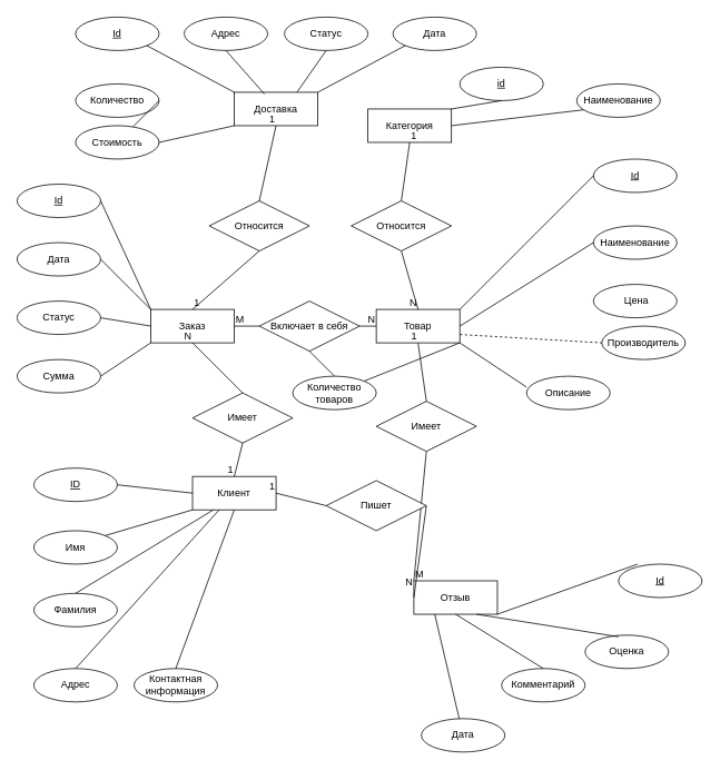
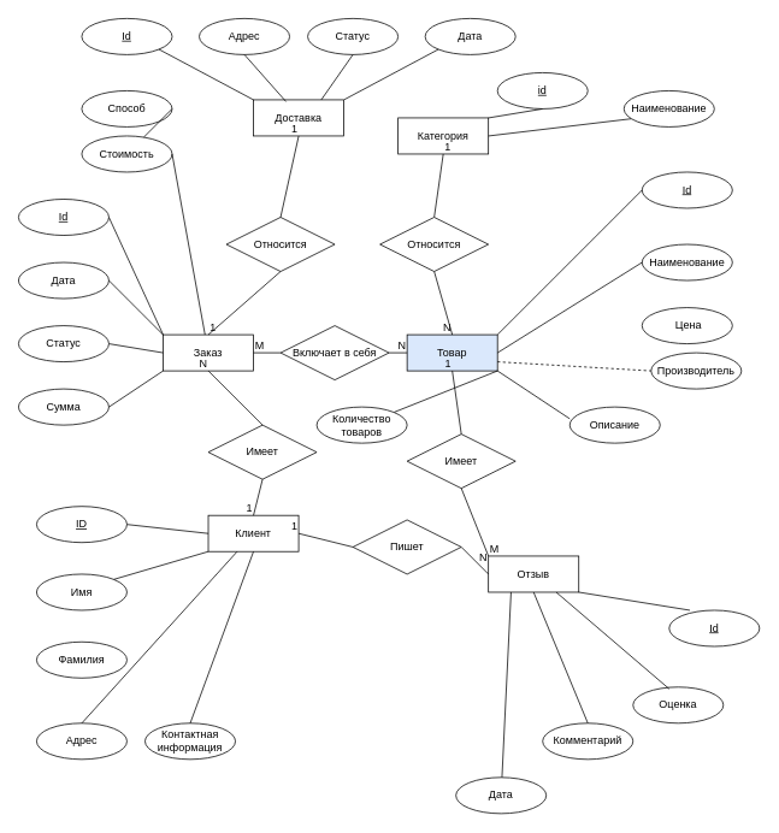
  <mxCell id="0" />
  <mxCell id="1" parent="0" />
- <mxCell id="2" value="&lt;div&gt;Товар&lt;/div&gt;" style="whiteSpace=wrap;html=1;align=center;" vertex="1" parent="1"><mxGeometry x="450" y="370" width="100" height="40" as="geometry" /></mxCell>
+ <mxCell id="2" value="&lt;div&gt;Товар&lt;/div&gt;" style="whiteSpace=wrap;html=1;align=center;fillColor=#dae8fc;" vertex="1" parent="1"><mxGeometry x="450" y="370" width="100" height="40" as="geometry" /></mxCell>
  <mxCell id="3" value="Id" style="ellipse;whiteSpace=wrap;html=1;align=center;fontStyle=4;" vertex="1" parent="1"><mxGeometry x="710" y="190" width="100" height="40" as="geometry" /></mxCell>
  <mxCell id="4" value="&amp;nbsp;Цена" style="ellipse;whiteSpace=wrap;html=1;align=center;" vertex="1" parent="1"><mxGeometry x="710" y="340" width="100" height="40" as="geometry" /></mxCell>
  <mxCell id="5" value="Наименование" style="ellipse;whiteSpace=wrap;html=1;align=center;" vertex="1" parent="1"><mxGeometry x="710" y="270" width="100" height="40" as="geometry" /></mxCell>
  <mxCell id="6" value="Производитель" style="ellipse;whiteSpace=wrap;html=1;align=center;" vertex="1" parent="1"><mxGeometry x="720" y="390" width="100" height="40" as="geometry" /></mxCell>
  <mxCell id="7" value="Описание" style="ellipse;whiteSpace=wrap;html=1;align=center;" vertex="1" parent="1"><mxGeometry x="630" y="450" width="100" height="40" as="geometry" /></mxCell>
  <mxCell id="8" value="" style="endArrow=none;html=1;rounded=0;entryX=0;entryY=0.5;entryDx=0;entryDy=0;exitX=1;exitY=0;exitDx=0;exitDy=0;" edge="1" parent="1" source="2" target="3"><mxGeometry relative="1" as="geometry"><mxPoint x="420" y="300" as="sourcePoint" /><mxPoint x="580" y="300" as="targetPoint" /></mxGeometry></mxCell>
  <mxCell id="9" value="" style="endArrow=none;html=1;rounded=0;entryX=0;entryY=0.5;entryDx=0;entryDy=0;exitX=1;exitY=0.5;exitDx=0;exitDy=0;" edge="1" parent="1" source="2" target="5"><mxGeometry relative="1" as="geometry"><mxPoint x="420" y="300" as="sourcePoint" /><mxPoint x="580" y="300" as="targetPoint" /></mxGeometry></mxCell>
  <mxCell id="10" value="" style="endArrow=none;html=1;rounded=0;exitX=1;exitY=1;exitDx=0;exitDy=0;" edge="1" parent="1" source="2" target="91"><mxGeometry relative="1" as="geometry"><mxPoint x="420" y="300" as="sourcePoint" /><mxPoint x="580" y="300" as="targetPoint" /></mxGeometry></mxCell>
  <mxCell id="11" value="" style="endArrow=none;html=1;rounded=0;entryX=0;entryY=0.325;entryDx=0;entryDy=0;entryPerimeter=0;exitX=1;exitY=1;exitDx=0;exitDy=0;" edge="1" parent="1" source="2" target="7"><mxGeometry relative="1" as="geometry"><mxPoint x="420" y="300" as="sourcePoint" /><mxPoint x="580" y="300" as="targetPoint" /></mxGeometry></mxCell>
  <mxCell id="12" value="" style="endArrow=none;html=1;rounded=0;entryX=0;entryY=0.5;entryDx=0;entryDy=0;exitX=1;exitY=0.75;exitDx=0;exitDy=0;dashed=1;" edge="1" parent="1" source="2" target="6"><mxGeometry relative="1" as="geometry"><mxPoint x="420" y="300" as="sourcePoint" /><mxPoint x="580" y="300" as="targetPoint" /></mxGeometry></mxCell>
  <mxCell id="13" value="Категория" style="whiteSpace=wrap;html=1;align=center;" vertex="1" parent="1"><mxGeometry x="440" y="130" width="100" height="40" as="geometry" /></mxCell>
  <mxCell id="14" value="Заказ" style="whiteSpace=wrap;html=1;align=center;" vertex="1" parent="1"><mxGeometry x="180" y="370" width="100" height="40" as="geometry" /></mxCell>
  <mxCell id="15" value="Клиент" style="whiteSpace=wrap;html=1;align=center;" vertex="1" parent="1"><mxGeometry x="230" y="570" width="100" height="40" as="geometry" /></mxCell>
  <mxCell id="16" value="Доставка" style="whiteSpace=wrap;html=1;align=center;" vertex="1" parent="1"><mxGeometry x="280" y="110" width="100" height="40" as="geometry" /></mxCell>
- <mxCell id="17" value="Отзыв" style="whiteSpace=wrap;html=1;align=center;" vertex="1" parent="1"><mxGeometry x="495" y="695" width="100" height="40" as="geometry" /></mxCell>
+ <mxCell id="17" value="Отзыв" style="whiteSpace=wrap;html=1;align=center;" vertex="1" parent="1"><mxGeometry x="540" y="615" width="100" height="40" as="geometry" /></mxCell>
  <mxCell id="18" value="" style="endArrow=none;html=1;rounded=0;entryX=0.5;entryY=0;entryDx=0;entryDy=0;exitX=0.5;exitY=1;exitDx=0;exitDy=0;" edge="1" parent="1" source="13" target="79"><mxGeometry relative="1" as="geometry"><mxPoint x="470" y="280" as="sourcePoint" /><mxPoint x="580" y="300" as="targetPoint" /></mxGeometry></mxCell>
  <mxCell id="19" value="1" style="resizable=0;html=1;whiteSpace=wrap;align=left;verticalAlign=bottom;" connectable="0" vertex="1" parent="18"><mxGeometry x="-1" relative="1" as="geometry" /></mxCell>
  <mxCell id="20" value="" style="endArrow=none;html=1;rounded=0;exitX=1;exitY=0.5;exitDx=0;exitDy=0;entryX=0;entryY=0.5;entryDx=0;entryDy=0;" edge="1" parent="1" source="14" target="88"><mxGeometry relative="1" as="geometry"><mxPoint x="420" y="240" as="sourcePoint" /><mxPoint x="580" y="240" as="targetPoint" /></mxGeometry></mxCell>
  <mxCell id="21" value="M" style="resizable=0;html=1;whiteSpace=wrap;align=left;verticalAlign=bottom;" connectable="0" vertex="1" parent="20"><mxGeometry x="-1" relative="1" as="geometry" /></mxCell>
  <mxCell id="22" value="" style="endArrow=none;html=1;rounded=0;exitX=0.5;exitY=0;exitDx=0;exitDy=0;entryX=0.5;entryY=1;entryDx=0;entryDy=0;" edge="1" parent="1" source="14" target="85"><mxGeometry relative="1" as="geometry"><mxPoint x="420" y="240" as="sourcePoint" /><mxPoint x="330" y="280" as="targetPoint" /></mxGeometry></mxCell>
  <mxCell id="23" value="1" style="resizable=0;html=1;whiteSpace=wrap;align=left;verticalAlign=bottom;" connectable="0" vertex="1" parent="22"><mxGeometry x="-1" relative="1" as="geometry" /></mxCell>
  <mxCell id="24" value="" style="resizable=0;html=1;whiteSpace=wrap;align=right;verticalAlign=bottom;" connectable="0" vertex="1" parent="22"><mxGeometry x="1" relative="1" as="geometry" /></mxCell>
  <mxCell id="25" value="" style="endArrow=none;html=1;rounded=0;entryX=0.5;entryY=0;entryDx=0;entryDy=0;exitX=0.5;exitY=1;exitDx=0;exitDy=0;" edge="1" parent="1" source="82" target="15"><mxGeometry relative="1" as="geometry"><mxPoint x="300" y="510" as="sourcePoint" /><mxPoint x="580" y="240" as="targetPoint" /></mxGeometry></mxCell>
  <mxCell id="26" value="1" style="resizable=0;html=1;whiteSpace=wrap;align=right;verticalAlign=bottom;" connectable="0" vertex="1" parent="25"><mxGeometry x="1" relative="1" as="geometry" /></mxCell>
  <mxCell id="27" value="" style="endArrow=none;html=1;rounded=0;exitX=0;exitY=0;exitDx=0;exitDy=0;entryX=0.5;entryY=1;entryDx=0;entryDy=0;" edge="1" parent="1" source="17" target="76"><mxGeometry relative="1" as="geometry"><mxPoint x="490" y="490" as="sourcePoint" /><mxPoint x="510" y="550" as="targetPoint" /></mxGeometry></mxCell>
  <mxCell id="28" value="M" style="resizable=0;html=1;whiteSpace=wrap;align=left;verticalAlign=bottom;" connectable="0" vertex="1" parent="27"><mxGeometry x="-1" relative="1" as="geometry" /></mxCell>
  <mxCell id="29" value="" style="endArrow=none;html=1;rounded=0;exitX=1;exitY=0.5;exitDx=0;exitDy=0;entryX=0;entryY=0.5;entryDx=0;entryDy=0;" edge="1" parent="1" source="73" target="17"><mxGeometry relative="1" as="geometry"><mxPoint x="420" y="300" as="sourcePoint" /><mxPoint x="380" y="610" as="targetPoint" /></mxGeometry></mxCell>
  <mxCell id="30" value="N" style="resizable=0;html=1;whiteSpace=wrap;align=right;verticalAlign=bottom;" connectable="0" vertex="1" parent="29"><mxGeometry x="1" relative="1" as="geometry"><mxPoint y="-10" as="offset" /></mxGeometry></mxCell>
  <mxCell id="31" value="Наименование" style="ellipse;whiteSpace=wrap;html=1;align=center;" vertex="1" parent="1"><mxGeometry x="690" y="100" width="100" height="40" as="geometry" /></mxCell>
  <mxCell id="32" value="id" style="ellipse;whiteSpace=wrap;html=1;align=center;fontStyle=4;" vertex="1" parent="1"><mxGeometry x="550" y="80" width="100" height="40" as="geometry" /></mxCell>
  <mxCell id="33" value="" style="endArrow=none;html=1;rounded=0;exitX=0.5;exitY=1;exitDx=0;exitDy=0;entryX=1;entryY=0;entryDx=0;entryDy=0;" edge="1" parent="1" source="32" target="13"><mxGeometry relative="1" as="geometry"><mxPoint x="420" y="300" as="sourcePoint" /><mxPoint x="580" y="300" as="targetPoint" /></mxGeometry></mxCell>
  <mxCell id="34" value="" style="endArrow=none;html=1;rounded=0;entryX=0.08;entryY=0.775;entryDx=0;entryDy=0;entryPerimeter=0;exitX=1;exitY=0.5;exitDx=0;exitDy=0;" edge="1" parent="1" source="13" target="31"><mxGeometry relative="1" as="geometry"><mxPoint x="420" y="300" as="sourcePoint" /><mxPoint x="580" y="300" as="targetPoint" /></mxGeometry></mxCell>
  <mxCell id="35" value="Id" style="ellipse;whiteSpace=wrap;html=1;align=center;fontStyle=4;" vertex="1" parent="1"><mxGeometry x="20" y="220" width="100" height="40" as="geometry" /></mxCell>
  <mxCell id="36" value="Дата" style="ellipse;whiteSpace=wrap;html=1;align=center;" vertex="1" parent="1"><mxGeometry x="20" y="290" width="100" height="40" as="geometry" /></mxCell>
  <mxCell id="37" value="Статус" style="ellipse;whiteSpace=wrap;html=1;align=center;" vertex="1" parent="1"><mxGeometry x="20" y="360" width="100" height="40" as="geometry" /></mxCell>
  <mxCell id="38" value="Сумма" style="ellipse;whiteSpace=wrap;html=1;align=center;" vertex="1" parent="1"><mxGeometry x="20" y="430" width="100" height="40" as="geometry" /></mxCell>
  <mxCell id="39" value="" style="endArrow=none;html=1;rounded=0;exitX=1;exitY=0.5;exitDx=0;exitDy=0;entryX=0;entryY=0;entryDx=0;entryDy=0;" edge="1" parent="1" source="35" target="14"><mxGeometry relative="1" as="geometry"><mxPoint x="420" y="300" as="sourcePoint" /><mxPoint x="580" y="300" as="targetPoint" /></mxGeometry></mxCell>
  <mxCell id="40" value="" style="endArrow=none;html=1;rounded=0;exitX=1;exitY=0.5;exitDx=0;exitDy=0;entryX=0;entryY=0;entryDx=0;entryDy=0;" edge="1" parent="1" source="36" target="14"><mxGeometry relative="1" as="geometry"><mxPoint x="420" y="300" as="sourcePoint" /><mxPoint x="580" y="300" as="targetPoint" /></mxGeometry></mxCell>
  <mxCell id="41" value="" style="endArrow=none;html=1;rounded=0;exitX=1;exitY=0.5;exitDx=0;exitDy=0;entryX=0;entryY=0.5;entryDx=0;entryDy=0;" edge="1" parent="1" source="37" target="14"><mxGeometry relative="1" as="geometry"><mxPoint x="420" y="300" as="sourcePoint" /><mxPoint x="580" y="300" as="targetPoint" /></mxGeometry></mxCell>
  <mxCell id="42" value="" style="endArrow=none;html=1;rounded=0;exitX=1;exitY=0.5;exitDx=0;exitDy=0;entryX=0;entryY=1;entryDx=0;entryDy=0;" edge="1" parent="1" source="38" target="14"><mxGeometry relative="1" as="geometry"><mxPoint x="420" y="300" as="sourcePoint" /><mxPoint x="580" y="300" as="targetPoint" /></mxGeometry></mxCell>
  <mxCell id="43" value="ID" style="ellipse;whiteSpace=wrap;html=1;align=center;fontStyle=4;" vertex="1" parent="1"><mxGeometry x="40" y="560" width="100" height="40" as="geometry" /></mxCell>
  <mxCell id="44" value="Имя" style="ellipse;whiteSpace=wrap;html=1;align=center;" vertex="1" parent="1"><mxGeometry x="40" y="635" width="100" height="40" as="geometry" /></mxCell>
  <mxCell id="45" value="Фамилия" style="ellipse;whiteSpace=wrap;html=1;align=center;" vertex="1" parent="1"><mxGeometry x="40" y="710" width="100" height="40" as="geometry" /></mxCell>
  <mxCell id="46" value="Адрес" style="ellipse;whiteSpace=wrap;html=1;align=center;" vertex="1" parent="1"><mxGeometry x="40" y="800" width="100" height="40" as="geometry" /></mxCell>
  <mxCell id="47" value="Контактная информация" style="ellipse;whiteSpace=wrap;html=1;align=center;" vertex="1" parent="1"><mxGeometry x="160" y="800" width="100" height="40" as="geometry" /></mxCell>
  <mxCell id="48" value="" style="endArrow=none;html=1;rounded=0;exitX=1;exitY=0.5;exitDx=0;exitDy=0;entryX=0;entryY=0.5;entryDx=0;entryDy=0;" edge="1" parent="1" source="43" target="15"><mxGeometry relative="1" as="geometry"><mxPoint x="420" y="510" as="sourcePoint" /><mxPoint x="580" y="510" as="targetPoint" /></mxGeometry></mxCell>
  <mxCell id="49" value="" style="endArrow=none;html=1;rounded=0;exitX=1;exitY=0;exitDx=0;exitDy=0;entryX=0;entryY=1;entryDx=0;entryDy=0;" edge="1" parent="1" source="44" target="15"><mxGeometry relative="1" as="geometry"><mxPoint x="420" y="510" as="sourcePoint" /><mxPoint x="580" y="510" as="targetPoint" /></mxGeometry></mxCell>
- <mxCell id="50" value="" style="endArrow=none;html=1;rounded=0;exitX=0.5;exitY=0;exitDx=0;exitDy=0;entryX=0.25;entryY=1;entryDx=0;entryDy=0;" edge="1" parent="1" source="45" target="15"><mxGeometry relative="1" as="geometry"><mxPoint x="420" y="510" as="sourcePoint" /><mxPoint x="580" y="510" as="targetPoint" /></mxGeometry></mxCell>
  <mxCell id="51" value="" style="endArrow=none;html=1;rounded=0;exitX=0.5;exitY=0;exitDx=0;exitDy=0;" edge="1" parent="1" source="46" target="15"><mxGeometry relative="1" as="geometry"><mxPoint x="420" y="510" as="sourcePoint" /><mxPoint x="580" y="510" as="targetPoint" /></mxGeometry></mxCell>
  <mxCell id="52" value="" style="endArrow=none;html=1;rounded=0;entryX=0.5;entryY=0;entryDx=0;entryDy=0;exitX=0.5;exitY=1;exitDx=0;exitDy=0;" edge="1" parent="1" source="15" target="47"><mxGeometry relative="1" as="geometry"><mxPoint x="420" y="510" as="sourcePoint" /><mxPoint x="580" y="510" as="targetPoint" /></mxGeometry></mxCell>
  <mxCell id="53" value="Оценка" style="ellipse;whiteSpace=wrap;html=1;align=center;" vertex="1" parent="1"><mxGeometry x="700" y="760" width="100" height="40" as="geometry" /></mxCell>
  <mxCell id="54" value="Комментарий" style="ellipse;whiteSpace=wrap;html=1;align=center;" vertex="1" parent="1"><mxGeometry x="600" y="800" width="100" height="40" as="geometry" /></mxCell>
  <mxCell id="55" value="Дата" style="ellipse;whiteSpace=wrap;html=1;align=center;" vertex="1" parent="1"><mxGeometry x="504" y="860" width="100" height="40" as="geometry" /></mxCell>
  <mxCell id="56" value="" style="endArrow=none;html=1;rounded=0;entryX=0.23;entryY=0;entryDx=0;entryDy=0;exitX=1;exitY=1;exitDx=0;exitDy=0;entryPerimeter=0;" edge="1" parent="1" source="17" target="57"><mxGeometry relative="1" as="geometry"><mxPoint x="420" y="510" as="sourcePoint" /><mxPoint x="654.645" y="665.858" as="targetPoint" /></mxGeometry></mxCell>
  <mxCell id="57" value="Id" style="ellipse;whiteSpace=wrap;html=1;align=center;fontStyle=4;" vertex="1" parent="1"><mxGeometry x="740" y="675" width="100" height="40" as="geometry" /></mxCell>
  <mxCell id="58" value="" style="endArrow=none;html=1;rounded=0;entryX=0.75;entryY=1;entryDx=0;entryDy=0;exitX=0.4;exitY=0.05;exitDx=0;exitDy=0;exitPerimeter=0;" edge="1" parent="1" source="53" target="17"><mxGeometry relative="1" as="geometry"><mxPoint x="420" y="510" as="sourcePoint" /><mxPoint x="580" y="510" as="targetPoint" /></mxGeometry></mxCell>
  <mxCell id="59" value="" style="endArrow=none;html=1;rounded=0;entryX=0.5;entryY=1;entryDx=0;entryDy=0;exitX=0.5;exitY=0;exitDx=0;exitDy=0;" edge="1" parent="1" source="54" target="17"><mxGeometry relative="1" as="geometry"><mxPoint x="420" y="510" as="sourcePoint" /><mxPoint x="580" y="510" as="targetPoint" /></mxGeometry></mxCell>
  <mxCell id="60" value="" style="endArrow=none;html=1;rounded=0;exitX=0.25;exitY=1;exitDx=0;exitDy=0;" edge="1" parent="1" source="17" target="55"><mxGeometry relative="1" as="geometry"><mxPoint x="420" y="510" as="sourcePoint" /><mxPoint x="580" y="510" as="targetPoint" /></mxGeometry></mxCell>
- <mxCell id="61" value="Количество" style="ellipse;whiteSpace=wrap;html=1;align=center;" vertex="1" parent="1"><mxGeometry y="100" width="100" height="40" as="geometry" x="90" /></mxCell>
+ <mxCell id="61" value="Способ" style="ellipse;whiteSpace=wrap;html=1;align=center;" vertex="1" parent="1"><mxGeometry y="100" width="100" height="40" as="geometry" x="90" /></mxCell>
  <mxCell id="62" value="Стоимость" style="ellipse;whiteSpace=wrap;html=1;align=center;" vertex="1" parent="1"><mxGeometry y="150" width="100" height="40" as="geometry" x="90" /></mxCell>
  <mxCell id="63" value="Id" style="ellipse;whiteSpace=wrap;html=1;align=center;fontStyle=4;" vertex="1" parent="1"><mxGeometry y="20" width="100" height="40" as="geometry" x="90" /></mxCell>
  <mxCell id="64" value="Адрес" style="ellipse;whiteSpace=wrap;html=1;align=center;" vertex="1" parent="1"><mxGeometry x="220" y="20" width="100" height="40" as="geometry" /></mxCell>
  <mxCell id="65" value="Статус" style="ellipse;whiteSpace=wrap;html=1;align=center;" vertex="1" parent="1"><mxGeometry x="340" y="20" width="100" height="40" as="geometry" /></mxCell>
  <mxCell id="66" value="" style="endArrow=none;html=1;rounded=0;exitX=1;exitY=1;exitDx=0;exitDy=0;entryX=0;entryY=0;entryDx=0;entryDy=0;" edge="1" parent="1" source="63" target="16"><mxGeometry relative="1" as="geometry"><mxPoint x="420" y="350" as="sourcePoint" /><mxPoint x="580" y="350" as="targetPoint" /></mxGeometry></mxCell>
  <mxCell id="67" value="" style="endArrow=none;html=1;rounded=0;exitX=0.5;exitY=1;exitDx=0;exitDy=0;entryX=0.36;entryY=0.05;entryDx=0;entryDy=0;entryPerimeter=0;" edge="1" parent="1" source="64" target="16"><mxGeometry relative="1" as="geometry"><mxPoint x="420" y="350" as="sourcePoint" /><mxPoint x="580" y="350" as="targetPoint" /></mxGeometry></mxCell>
  <mxCell id="68" value="" style="endArrow=none;html=1;rounded=0;exitX=0.5;exitY=1;exitDx=0;exitDy=0;entryX=0.75;entryY=0;entryDx=0;entryDy=0;" edge="1" parent="1" source="65" target="16"><mxGeometry relative="1" as="geometry"><mxPoint x="420" y="350" as="sourcePoint" /><mxPoint x="580" y="350" as="targetPoint" /></mxGeometry></mxCell>
  <mxCell id="69" value="" style="endArrow=none;html=1;rounded=0;exitX=1;exitY=0.5;exitDx=0;exitDy=0;" edge="1" parent="1" source="61" target="62"><mxGeometry relative="1" as="geometry"><mxPoint x="420" y="350" as="sourcePoint" /><mxPoint x="580" y="350" as="targetPoint" /></mxGeometry></mxCell>
- <mxCell id="70" value="" style="endArrow=none;html=1;rounded=0;exitX=1;exitY=0.5;exitDx=0;exitDy=0;entryX=0;entryY=1;entryDx=0;entryDy=0;" edge="1" parent="1" source="62" target="16"><mxGeometry relative="1" as="geometry"><mxPoint x="420" y="350" as="sourcePoint" /><mxPoint x="580" y="350" as="targetPoint" /></mxGeometry></mxCell>
+ <mxCell id="70" value="" style="endArrow=none;html=1;rounded=0;exitX=1;exitY=0.5;exitDx=0;exitDy=0;" edge="1" parent="1" source="62" target="14"><mxGeometry relative="1" as="geometry"><mxPoint x="420" y="350" as="sourcePoint" /><mxPoint x="580" y="350" as="targetPoint" /></mxGeometry></mxCell>
  <mxCell id="71" value="Дата" style="ellipse;whiteSpace=wrap;html=1;align=center;" vertex="1" parent="1"><mxGeometry x="470" y="20" width="100" height="40" as="geometry" /></mxCell>
  <mxCell id="72" value="" style="endArrow=none;html=1;rounded=0;entryX=0;entryY=1;entryDx=0;entryDy=0;exitX=1;exitY=0;exitDx=0;exitDy=0;" edge="1" parent="1" source="16" target="71"><mxGeometry relative="1" as="geometry"><mxPoint x="420" y="350" as="sourcePoint" /><mxPoint x="580" y="350" as="targetPoint" /></mxGeometry></mxCell>
  <mxCell id="73" value="Пишет" style="shape=rhombus;perimeter=rhombusPerimeter;whiteSpace=wrap;html=1;align=center;" vertex="1" parent="1"><mxGeometry x="390" y="575" width="120" height="60" as="geometry" /></mxCell>
  <mxCell id="74" value="" style="endArrow=none;html=1;rounded=0;entryX=1;entryY=0.5;entryDx=0;entryDy=0;exitX=0;exitY=0.5;exitDx=0;exitDy=0;" edge="1" parent="1" source="73" target="15"><mxGeometry relative="1" as="geometry"><mxPoint x="420" y="530" as="sourcePoint" /><mxPoint x="580" y="530" as="targetPoint" /></mxGeometry></mxCell>
  <mxCell id="75" value="1" style="resizable=0;html=1;whiteSpace=wrap;align=right;verticalAlign=bottom;" connectable="0" vertex="1" parent="74"><mxGeometry x="1" relative="1" as="geometry" /></mxCell>
  <mxCell id="76" value="Имеет" style="shape=rhombus;perimeter=rhombusPerimeter;whiteSpace=wrap;html=1;align=center;" vertex="1" parent="1"><mxGeometry x="450" y="480" width="120" height="60" as="geometry" /></mxCell>
  <mxCell id="77" value="" style="endArrow=none;html=1;rounded=0;entryX=0.5;entryY=1;entryDx=0;entryDy=0;exitX=0.5;exitY=0;exitDx=0;exitDy=0;" edge="1" parent="1" source="76" target="2"><mxGeometry relative="1" as="geometry"><mxPoint x="420" y="530" as="sourcePoint" /><mxPoint x="580" y="530" as="targetPoint" /></mxGeometry></mxCell>
  <mxCell id="78" value="1" style="resizable=0;html=1;whiteSpace=wrap;align=right;verticalAlign=bottom;" connectable="0" vertex="1" parent="77"><mxGeometry x="1" relative="1" as="geometry" /></mxCell>
  <mxCell id="79" value="Относится" style="shape=rhombus;perimeter=rhombusPerimeter;whiteSpace=wrap;html=1;align=center;" vertex="1" parent="1"><mxGeometry x="420" y="240" width="120" height="60" as="geometry" /></mxCell>
  <mxCell id="80" value="" style="endArrow=none;html=1;rounded=0;entryX=0.5;entryY=0;entryDx=0;entryDy=0;exitX=0.5;exitY=1;exitDx=0;exitDy=0;" edge="1" parent="1" source="79" target="2"><mxGeometry relative="1" as="geometry"><mxPoint x="420" y="410" as="sourcePoint" /><mxPoint x="580" y="410" as="targetPoint" /></mxGeometry></mxCell>
  <mxCell id="81" value="N" style="resizable=0;html=1;whiteSpace=wrap;align=right;verticalAlign=bottom;" connectable="0" vertex="1" parent="80"><mxGeometry x="1" relative="1" as="geometry" /></mxCell>
  <mxCell id="82" value="Имеет" style="shape=rhombus;perimeter=rhombusPerimeter;whiteSpace=wrap;html=1;align=center;" vertex="1" parent="1"><mxGeometry x="230" y="470" width="120" height="60" as="geometry" /></mxCell>
  <mxCell id="83" value="" style="endArrow=none;html=1;rounded=0;entryX=0.5;entryY=1;entryDx=0;entryDy=0;exitX=0.5;exitY=0;exitDx=0;exitDy=0;" edge="1" parent="1" source="82" target="14"><mxGeometry relative="1" as="geometry"><mxPoint x="420" y="440" as="sourcePoint" /><mxPoint x="580" y="440" as="targetPoint" /></mxGeometry></mxCell>
  <mxCell id="84" value="N" style="resizable=0;html=1;whiteSpace=wrap;align=right;verticalAlign=bottom;" connectable="0" vertex="1" parent="83"><mxGeometry x="1" relative="1" as="geometry" /></mxCell>
  <mxCell id="85" value="Относится" style="shape=rhombus;perimeter=rhombusPerimeter;whiteSpace=wrap;html=1;align=center;" vertex="1" parent="1"><mxGeometry x="250" y="240" width="120" height="60" as="geometry" /></mxCell>
  <mxCell id="86" value="" style="endArrow=none;html=1;rounded=0;entryX=0.5;entryY=1;entryDx=0;entryDy=0;exitX=0.5;exitY=0;exitDx=0;exitDy=0;" edge="1" parent="1" source="85" target="16"><mxGeometry relative="1" as="geometry"><mxPoint x="420" y="380" as="sourcePoint" /><mxPoint x="580" y="380" as="targetPoint" /></mxGeometry></mxCell>
  <mxCell id="87" value="1" style="resizable=0;html=1;whiteSpace=wrap;align=right;verticalAlign=bottom;" connectable="0" vertex="1" parent="86"><mxGeometry x="1" relative="1" as="geometry" /></mxCell>
  <mxCell id="88" value="Включает в себя" style="shape=rhombus;perimeter=rhombusPerimeter;whiteSpace=wrap;html=1;align=center;" vertex="1" parent="1"><mxGeometry x="310" y="360" width="120" height="60" as="geometry" /></mxCell>
  <mxCell id="89" value="" style="endArrow=none;html=1;rounded=0;entryX=0;entryY=0.5;entryDx=0;entryDy=0;exitX=1;exitY=0.5;exitDx=0;exitDy=0;" edge="1" parent="1" source="88" target="2"><mxGeometry relative="1" as="geometry"><mxPoint x="330" y="450" as="sourcePoint" /><mxPoint x="490" y="450" as="targetPoint" /></mxGeometry></mxCell>
  <mxCell id="90" value="N" style="resizable=0;html=1;whiteSpace=wrap;align=right;verticalAlign=bottom;" connectable="0" vertex="1" parent="89"><mxGeometry x="1" relative="1" as="geometry" /></mxCell>
  <mxCell id="91" value="Количество товаров" style="ellipse;whiteSpace=wrap;html=1;align=center;" vertex="1" parent="1"><mxGeometry x="350" y="450" width="100" height="40" as="geometry" /></mxCell>
- <mxCell id="92" value="" style="endArrow=none;html=1;rounded=0;entryX=0.5;entryY=0;entryDx=0;entryDy=0;exitX=0.5;exitY=1;exitDx=0;exitDy=0;" edge="1" parent="1" source="88" target="91"><mxGeometry relative="1" as="geometry"><mxPoint x="330" y="450" as="sourcePoint" /><mxPoint x="490" y="450" as="targetPoint" /></mxGeometry></mxCell>
